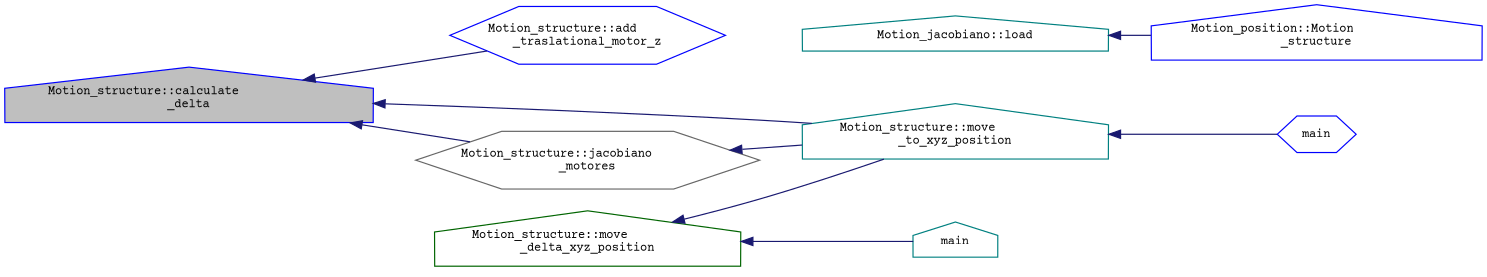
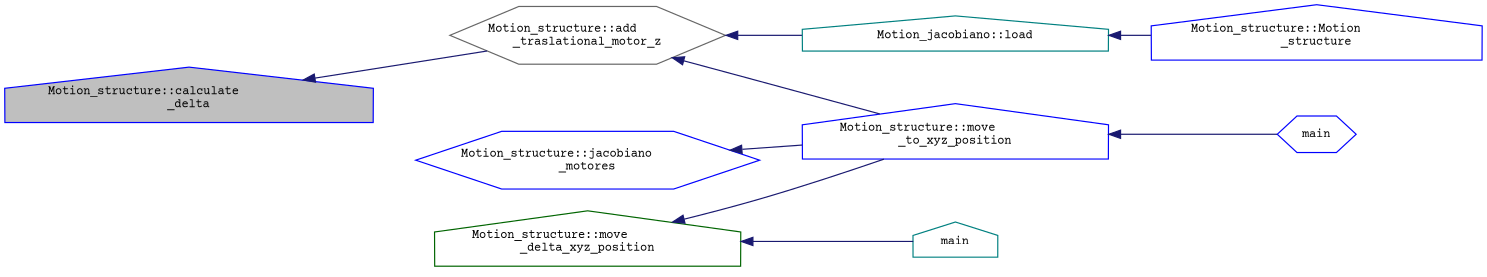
  digraph {
    fontname="Courier Prime"
    rankdir=LR
    node [color=blue fillcolor=white fontname="Courier Prime" fontsize=10 shape=house style=filled]
    edge [color=midnightblue dir=back fontname="Courier Prime" fontsize=10 labelfontname=Helvetica labelfontsize=10 style=solid]
    n1 [fillcolor=grey75 fontcolor=black height=0.2 label="Motion_structure::calculate\l_delta" width=0.4]
-   n2 [height=0.2 label="Motion_structure::add\l_traslational_motor_z" shape=hexagon width=0.4]
-   n3 [color=teal height=0.2 label="Motion_structure::move\l_to_xyz_position" width=0.4]
-   n4 [color=gray40 height=0.2 label="Motion_structure::jacobiano\l_motores" shape=hexagon width=0.4]
+   n2 [color=gray40 height=0.2 label="Motion_structure::add\l_traslational_motor_z" shape=hexagon width=0.4]
+   n3 [height=0.2 label="Motion_structure::move\l_to_xyz_position" width=0.4]
+   n4 [height=0.2 label="Motion_structure::jacobiano\l_motores" shape=hexagon width=0.4]
    n5 [color=teal height=0.2 label="Motion_jacobiano::load" width=0.4]
    n6 [height=0.2 label=main shape=hexagon width=0.4]
-   n7 [height=0.2 label="Motion_position::Motion\l_structure" width=0.4]
+   n7 [height=0.2 label="Motion_structure::Motion\l_structure" width=0.4]
    n8 [color=darkgreen height=0.2 label="Motion_structure::move\l_delta_xyz_position" width=0.4]
    n9 [color=teal height=0.2 label=main width=0.4]
    n1 -> n2
-   n1 -> n3
-   n1 -> n4
+   n2 -> n3
+   n2 -> n5
    n3 -> n6
    n4 -> n3
    n5 -> n7
    n8 -> n3
    n8 -> n9
  }
